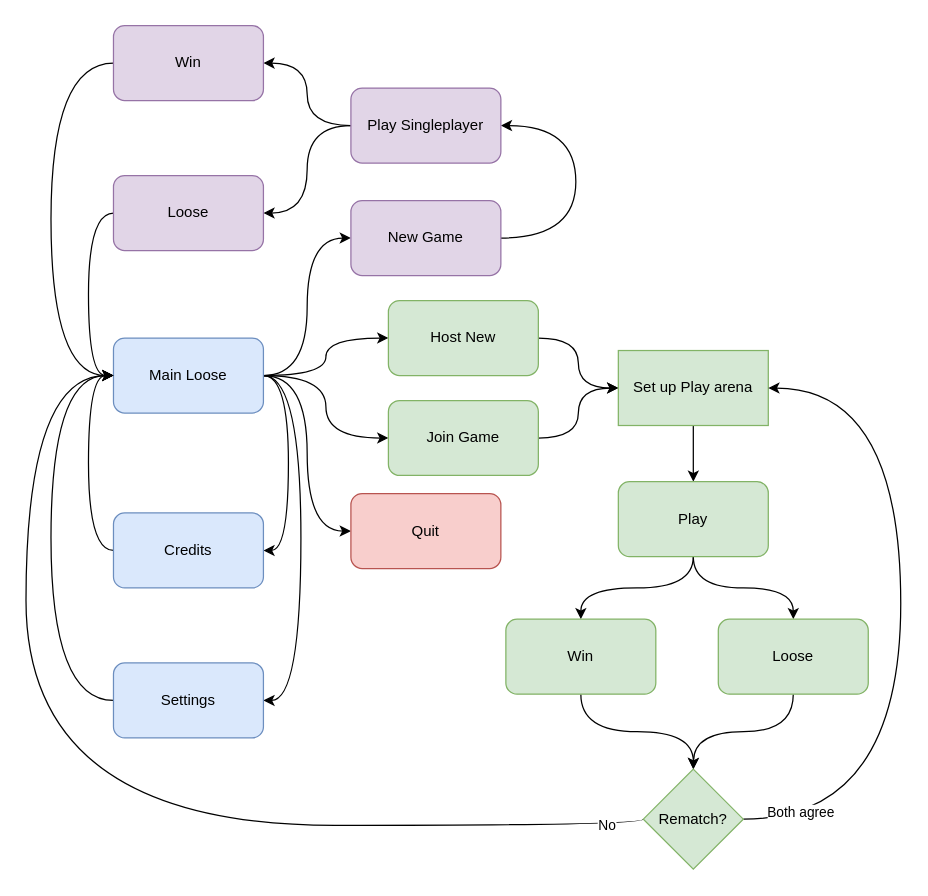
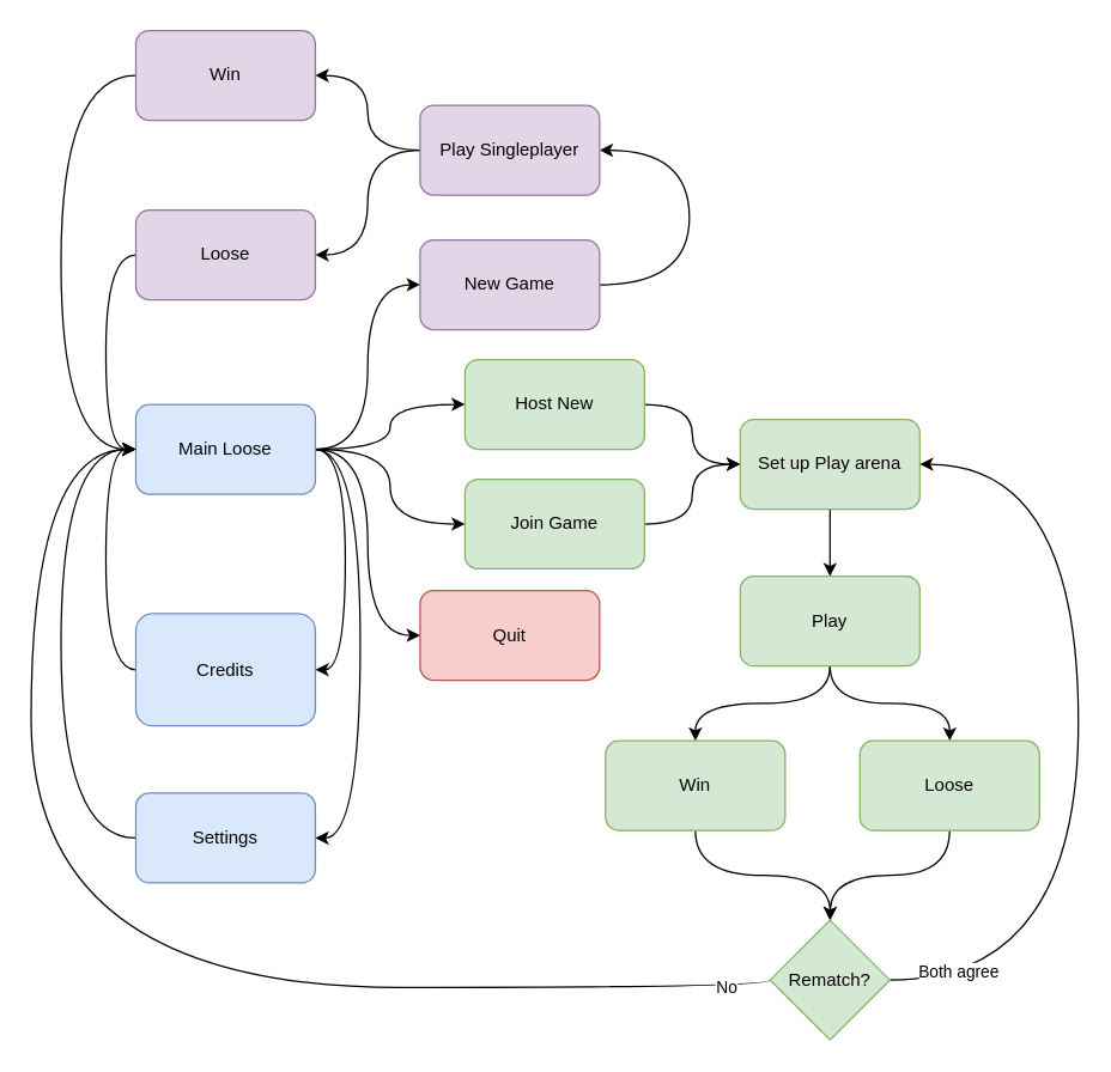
  <mxCell id="0" />
  <mxCell id="1" parent="0" />
  <mxCell id="2" style="edgeStyle=orthogonalEdgeStyle;rounded=0;orthogonalLoop=1;jettySize=auto;html=1;entryX=0;entryY=0.5;entryDx=0;entryDy=0;curved=1;" edge="1" parent="1" source="8" target="10"><mxGeometry relative="1" as="geometry" /></mxCell>
  <mxCell id="3" style="edgeStyle=orthogonalEdgeStyle;rounded=0;orthogonalLoop=1;jettySize=auto;html=1;entryX=0;entryY=0.5;entryDx=0;entryDy=0;curved=1;" edge="1" parent="1" source="8" target="12"><mxGeometry relative="1" as="geometry" /></mxCell>
  <mxCell id="4" style="edgeStyle=orthogonalEdgeStyle;rounded=0;orthogonalLoop=1;jettySize=auto;html=1;entryX=1;entryY=0.5;entryDx=0;entryDy=0;curved=1;exitX=1;exitY=0.5;exitDx=0;exitDy=0;" edge="1" parent="1" source="8" target="14"><mxGeometry relative="1" as="geometry"><Array as="points"><mxPoint x="240" y="300" /><mxPoint x="240" y="560" /></Array></mxGeometry></mxCell>
  <mxCell id="5" style="edgeStyle=orthogonalEdgeStyle;rounded=0;orthogonalLoop=1;jettySize=auto;html=1;entryX=0;entryY=0.5;entryDx=0;entryDy=0;curved=1;" edge="1" parent="1" source="8" target="20"><mxGeometry relative="1" as="geometry" /></mxCell>
  <mxCell id="6" style="edgeStyle=orthogonalEdgeStyle;rounded=0;orthogonalLoop=1;jettySize=auto;html=1;entryX=1;entryY=0.5;entryDx=0;entryDy=0;exitX=1;exitY=0.5;exitDx=0;exitDy=0;curved=1;" edge="1" parent="1" source="8" target="16"><mxGeometry relative="1" as="geometry" /></mxCell>
  <mxCell id="7" style="edgeStyle=orthogonalEdgeStyle;rounded=0;orthogonalLoop=1;jettySize=auto;html=1;exitX=1;exitY=0.5;exitDx=0;exitDy=0;entryX=0;entryY=0.5;entryDx=0;entryDy=0;curved=1;" edge="1" parent="1" source="8" target="17"><mxGeometry relative="1" as="geometry" /></mxCell>
  <mxCell id="8" value="Main Loose" style="rounded=1;whiteSpace=wrap;html=1;fillColor=#dae8fc;strokeColor=#6c8ebf;" vertex="1" parent="1"><mxGeometry x="90" y="270" width="120" height="60" as="geometry" /></mxCell>
  <mxCell id="9" style="edgeStyle=orthogonalEdgeStyle;rounded=0;orthogonalLoop=1;jettySize=auto;html=1;entryX=0;entryY=0.5;entryDx=0;entryDy=0;curved=1;" edge="1" parent="1" source="10" target="22"><mxGeometry relative="1" as="geometry" /></mxCell>
  <mxCell id="10" value="Host New" style="rounded=1;whiteSpace=wrap;html=1;fillColor=#d5e8d4;strokeColor=#82b366;" vertex="1" parent="1"><mxGeometry x="310" y="240" width="120" height="60" as="geometry" /></mxCell>
  <mxCell id="11" style="edgeStyle=orthogonalEdgeStyle;rounded=0;orthogonalLoop=1;jettySize=auto;html=1;entryX=0;entryY=0.5;entryDx=0;entryDy=0;curved=1;" edge="1" parent="1" source="12" target="22"><mxGeometry relative="1" as="geometry" /></mxCell>
  <mxCell id="12" value="Join Game" style="rounded=1;whiteSpace=wrap;html=1;fillColor=#d5e8d4;strokeColor=#82b366;" vertex="1" parent="1"><mxGeometry x="310" y="320" width="120" height="60" as="geometry" /></mxCell>
  <mxCell id="13" style="edgeStyle=orthogonalEdgeStyle;rounded=0;orthogonalLoop=1;jettySize=auto;html=1;entryX=0;entryY=0.5;entryDx=0;entryDy=0;exitX=0;exitY=0.5;exitDx=0;exitDy=0;curved=1;" edge="1" parent="1" source="14" target="8"><mxGeometry relative="1" as="geometry"><Array as="points"><mxPoint x="40" y="560" /><mxPoint x="40" y="300" /></Array></mxGeometry></mxCell>
  <mxCell id="14" value="Settings" style="rounded=1;whiteSpace=wrap;html=1;fillColor=#dae8fc;strokeColor=#6c8ebf;" vertex="1" parent="1"><mxGeometry x="90" y="530" width="120" height="60" as="geometry" /></mxCell>
  <mxCell id="15" style="edgeStyle=orthogonalEdgeStyle;rounded=0;orthogonalLoop=1;jettySize=auto;html=1;exitX=0;exitY=0.5;exitDx=0;exitDy=0;entryX=0;entryY=0.5;entryDx=0;entryDy=0;curved=1;" edge="1" parent="1" source="16" target="8"><mxGeometry relative="1" as="geometry" /></mxCell>
- <mxCell id="16" value="Credits" style="rounded=1;whiteSpace=wrap;html=1;fillColor=#dae8fc;strokeColor=#6c8ebf;" vertex="1" parent="1"><mxGeometry x="90" y="410" width="120" height="60" as="geometry" /></mxCell>
+ <mxCell id="16" value="Credits" style="rounded=1;whiteSpace=wrap;html=1;fillColor=#dae8fc;strokeColor=#6c8ebf;" vertex="1" parent="1"><mxGeometry x="90" y="410" width="120" height="75" as="geometry" /></mxCell>
  <mxCell id="17" value="Quit" style="rounded=1;whiteSpace=wrap;html=1;fillColor=#f8cecc;strokeColor=#b85450;" vertex="1" parent="1"><mxGeometry x="280" y="394.5" width="120" height="60" as="geometry" /></mxCell>
  <mxCell id="18" style="edgeStyle=orthogonalEdgeStyle;rounded=0;orthogonalLoop=1;jettySize=auto;html=1;exitX=0.5;exitY=1;exitDx=0;exitDy=0;" edge="1" parent="1" source="14" target="14"><mxGeometry relative="1" as="geometry" /></mxCell>
  <mxCell id="19" style="edgeStyle=orthogonalEdgeStyle;rounded=0;orthogonalLoop=1;jettySize=auto;html=1;entryX=1;entryY=0.5;entryDx=0;entryDy=0;exitX=1;exitY=0.5;exitDx=0;exitDy=0;curved=1;" edge="1" parent="1" source="20" target="30"><mxGeometry relative="1" as="geometry"><Array as="points"><mxPoint x="460" y="190" /><mxPoint x="460" y="100" /></Array></mxGeometry></mxCell>
  <mxCell id="20" value="New Game" style="rounded=1;whiteSpace=wrap;html=1;fillColor=#e1d5e7;strokeColor=#9673a6;" vertex="1" parent="1"><mxGeometry x="280" y="160" width="120" height="60" as="geometry" /></mxCell>
  <mxCell id="21" value="" style="edgeStyle=orthogonalEdgeStyle;rounded=0;orthogonalLoop=1;jettySize=auto;html=1;curved=1;" edge="1" parent="1" source="22" target="25"><mxGeometry relative="1" as="geometry" /></mxCell>
- <mxCell id="22" value="Set up Play arena" style="whiteSpace=wrap;html=1;fillColor=#d5e8d4;strokeColor=#82b366;rounded=0;" vertex="1" parent="1"><mxGeometry x="494" y="280" width="120" height="60" as="geometry" /></mxCell>
+ <mxCell id="22" value="Set up Play arena" style="rounded=1;whiteSpace=wrap;html=1;fillColor=#d5e8d4;strokeColor=#82b366;" vertex="1" parent="1"><mxGeometry x="494" y="280" width="120" height="60" as="geometry" /></mxCell>
  <mxCell id="23" style="edgeStyle=orthogonalEdgeStyle;rounded=0;orthogonalLoop=1;jettySize=auto;html=1;entryX=0.5;entryY=0;entryDx=0;entryDy=0;curved=1;" edge="1" parent="1" source="25" target="32"><mxGeometry relative="1" as="geometry" /></mxCell>
  <mxCell id="24" style="edgeStyle=orthogonalEdgeStyle;rounded=0;orthogonalLoop=1;jettySize=auto;html=1;entryX=0.5;entryY=0;entryDx=0;entryDy=0;curved=1;" edge="1" parent="1" source="25" target="27"><mxGeometry relative="1" as="geometry" /></mxCell>
  <mxCell id="25" value="Play" style="rounded=1;whiteSpace=wrap;html=1;fillColor=#d5e8d4;strokeColor=#82b366;" vertex="1" parent="1"><mxGeometry x="494" y="385" width="120" height="60" as="geometry" /></mxCell>
  <mxCell id="26" style="edgeStyle=orthogonalEdgeStyle;rounded=0;orthogonalLoop=1;jettySize=auto;html=1;curved=1;exitX=0.5;exitY=1;exitDx=0;exitDy=0;" edge="1" parent="1" source="27"><mxGeometry relative="1" as="geometry"><mxPoint x="554" y="615" as="targetPoint" /></mxGeometry></mxCell>
  <mxCell id="27" value="Loose" style="rounded=1;whiteSpace=wrap;html=1;fillColor=#d5e8d4;strokeColor=#82b366;" vertex="1" parent="1"><mxGeometry x="574" y="495" width="120" height="60" as="geometry" /></mxCell>
  <mxCell id="28" style="edgeStyle=orthogonalEdgeStyle;rounded=0;orthogonalLoop=1;jettySize=auto;html=1;curved=1;" edge="1" parent="1" source="30" target="34"><mxGeometry relative="1" as="geometry" /></mxCell>
  <mxCell id="29" style="edgeStyle=orthogonalEdgeStyle;rounded=0;orthogonalLoop=1;jettySize=auto;html=1;entryX=1;entryY=0.5;entryDx=0;entryDy=0;curved=1;" edge="1" parent="1" source="30" target="36"><mxGeometry relative="1" as="geometry" /></mxCell>
  <mxCell id="30" value="Play Singleplayer" style="rounded=1;whiteSpace=wrap;html=1;fillColor=#e1d5e7;strokeColor=#9673a6;" vertex="1" parent="1"><mxGeometry x="280" y="70" width="120" height="60" as="geometry" /></mxCell>
  <mxCell id="31" style="edgeStyle=orthogonalEdgeStyle;rounded=0;orthogonalLoop=1;jettySize=auto;html=1;entryX=0.5;entryY=0;entryDx=0;entryDy=0;curved=1;" edge="1" parent="1" source="32" target="39"><mxGeometry relative="1" as="geometry" /></mxCell>
  <mxCell id="32" value="Win" style="rounded=1;whiteSpace=wrap;html=1;fillColor=#d5e8d4;strokeColor=#82b366;" vertex="1" parent="1"><mxGeometry x="404" y="495" width="120" height="60" as="geometry" /></mxCell>
  <mxCell id="33" style="edgeStyle=orthogonalEdgeStyle;rounded=0;orthogonalLoop=1;jettySize=auto;html=1;entryX=0;entryY=0.5;entryDx=0;entryDy=0;curved=1;exitX=0;exitY=0.5;exitDx=0;exitDy=0;" edge="1" parent="1" source="34" target="8"><mxGeometry relative="1" as="geometry"><Array as="points"><mxPoint x="40" y="50" /><mxPoint x="40" y="300" /></Array></mxGeometry></mxCell>
  <mxCell id="34" value="Win" style="rounded=1;whiteSpace=wrap;html=1;fillColor=#e1d5e7;strokeColor=#9673a6;" vertex="1" parent="1"><mxGeometry x="90" y="20" width="120" height="60" as="geometry" /></mxCell>
  <mxCell id="35" style="edgeStyle=orthogonalEdgeStyle;rounded=0;orthogonalLoop=1;jettySize=auto;html=1;entryX=0;entryY=0.5;entryDx=0;entryDy=0;curved=1;exitX=0;exitY=0.5;exitDx=0;exitDy=0;" edge="1" parent="1" source="36" target="8"><mxGeometry relative="1" as="geometry" /></mxCell>
  <mxCell id="36" value="Loose" style="rounded=1;whiteSpace=wrap;html=1;fillColor=#e1d5e7;strokeColor=#9673a6;" vertex="1" parent="1"><mxGeometry x="90" y="140" width="120" height="60" as="geometry" /></mxCell>
  <mxCell id="37" value="Both agree" style="edgeStyle=orthogonalEdgeStyle;rounded=0;orthogonalLoop=1;jettySize=auto;html=1;exitX=1;exitY=0.5;exitDx=0;exitDy=0;entryX=1;entryY=0.5;entryDx=0;entryDy=0;curved=1;" edge="1" parent="1" source="39" target="22"><mxGeometry x="-0.841" y="5" relative="1" as="geometry"><Array as="points"><mxPoint x="720" y="655" /><mxPoint x="720" y="310" /></Array><mxPoint as="offset" /></mxGeometry></mxCell>
  <mxCell id="38" value="No" style="edgeStyle=orthogonalEdgeStyle;rounded=0;orthogonalLoop=1;jettySize=auto;html=1;exitX=0;exitY=0.5;exitDx=0;exitDy=0;entryX=0;entryY=0.5;entryDx=0;entryDy=0;curved=1;" edge="1" parent="1" source="39" target="8"><mxGeometry x="-0.926" relative="1" as="geometry"><Array as="points"><mxPoint x="514" y="660" /><mxPoint x="20" y="660" /><mxPoint x="20" y="300" /></Array><mxPoint as="offset" /></mxGeometry></mxCell>
  <mxCell id="39" value="Rematch?" style="rhombus;whiteSpace=wrap;html=1;fillColor=#d5e8d4;strokeColor=#82b366;" vertex="1" parent="1"><mxGeometry x="514" y="615" width="80" height="80" as="geometry" /></mxCell>
